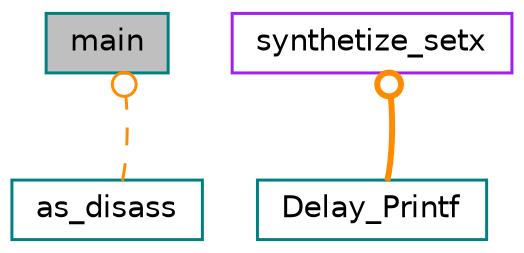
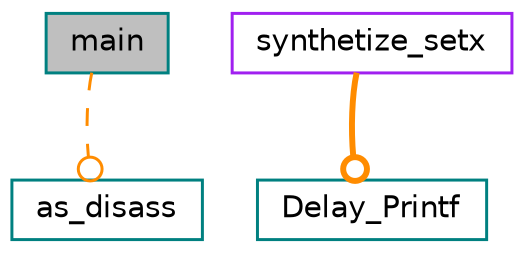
  digraph {
    rankdir=TB
    node [color=teal fillcolor=white fontname=Helvetica fontsize=10 shape=record style=filled]
    edge [arrowhead=odot color=darkorange fontname=Helvetica fontsize=10 labelfontname=Helvetica labelfontsize=10]
    n1 [fillcolor=grey75 fontcolor=black height=0.2 label=main width=0.4]
    n2 [height=0.2 label=as_disass width=0.4]
    n3 [color=purple height=0.2 label=synthetize_setx width=0.4]
    n4 [height=0.2 label=Delay_Printf width=0.4]
-   n2 -> n1 [style=dashed]
-   n4 -> n3 [style=bold]
+   n1 -> n2 [style=dashed]
+   n3 -> n4 [style=bold]
  }
